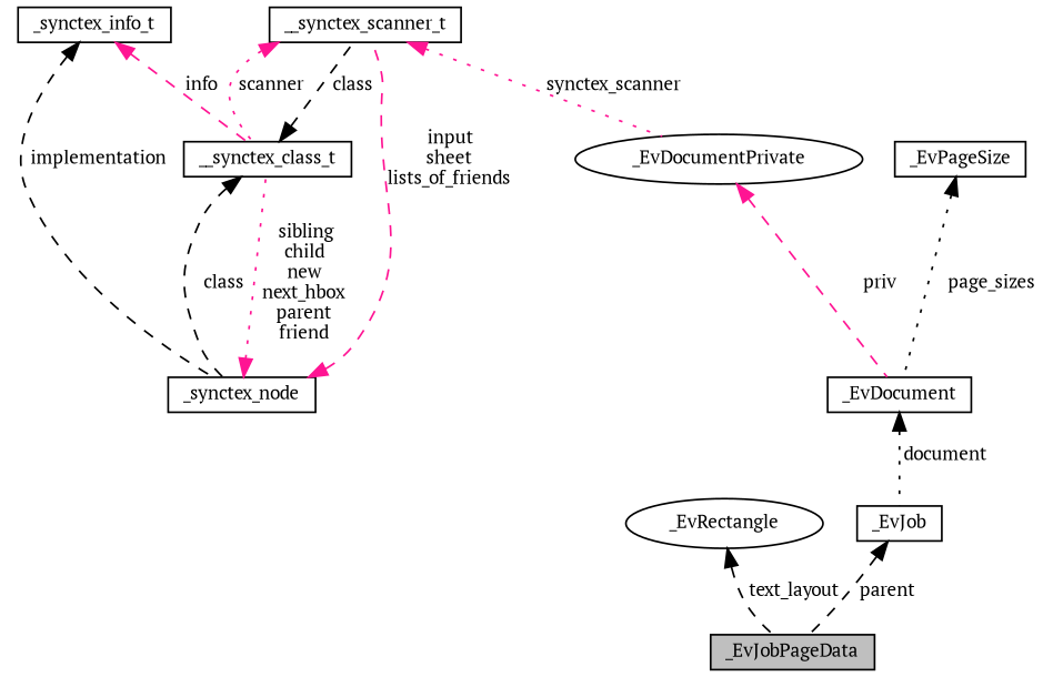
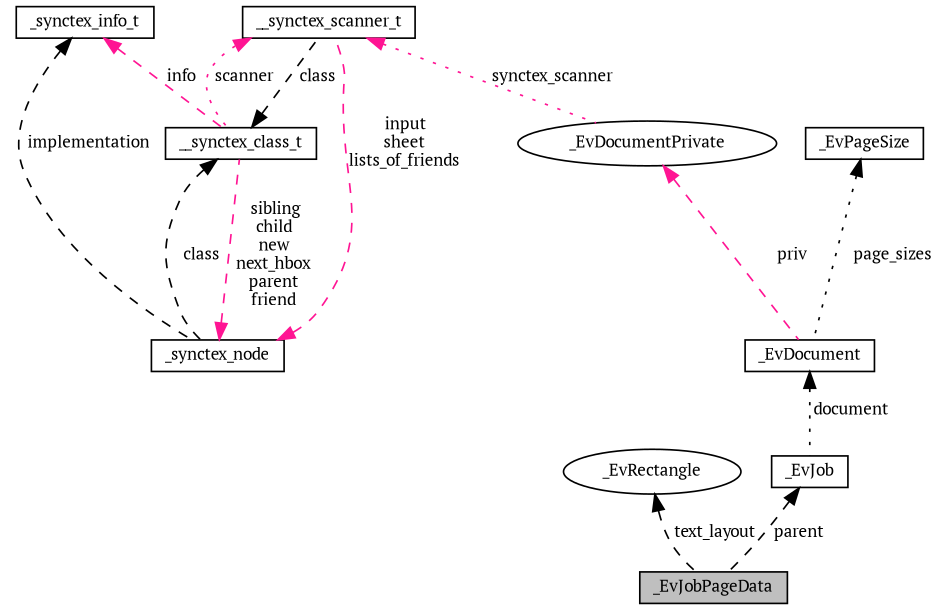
  digraph {
    fontname="PT Serif"
    node [color=black fillcolor=white fontname="PT Serif" fontsize=10 shape=box style=filled]
    edge [color=black dir=back fontname="PT Serif" fontsize=10 labelfontname=Helvetica labelfontsize=10 style=dashed]
    n1 [fillcolor=grey75 fontcolor=black height=0.2 label=_EvJobPageData width=0.4]
    n2 [height=0.2 label=_EvRectangle shape=ellipse width=0.4]
    n3 [height=0.2 label=_EvJob width=0.4]
    n4 [height=0.2 label=_EvDocument width=0.4]
    n5 [height=0.2 label=_EvDocumentPrivate shape=ellipse width=0.4]
    n6 [height=0.2 label=_EvPageSize width=0.4]
    n7 [height=0.2 label=__synctex_scanner_t width=0.4]
    n8 [height=0.2 label=__synctex_class_t width=0.4]
    n9 [height=0.2 label=_synctex_node width=0.4]
    n10 [height=0.2 label=_synctex_info_t width=0.4]
    n2 -> n1 [label=" text_layout"]
    n3 -> n1 [label=" parent"]
    n4 -> n3 [label=" document" style=dotted]
    n5 -> n4 [color=deeppink label=" priv"]
    n6 -> n4 [label=" page_sizes" style=dotted]
    n7 -> n5 [color=deeppink label=" synctex_scanner" style=dotted]
    n7 -> n8 [color=deeppink label=" scanner" style=dotted]
    n8 -> n7 [label=" class"]
    n8 -> n9 [label=" class"]
    n9 -> n7 [color=deeppink label=" input\nsheet\nlists_of_friends"]
-   n9 -> n8 [color=deeppink label=" sibling\nchild\nnew\nnext_hbox\nparent\nfriend" style=dotted]
+   n9 -> n8 [color=deeppink label=" sibling\nchild\nnew\nnext_hbox\nparent\nfriend"]
    n10 -> n8 [color=deeppink label=" info"]
    n10 -> n9 [label=" implementation"]
  }
